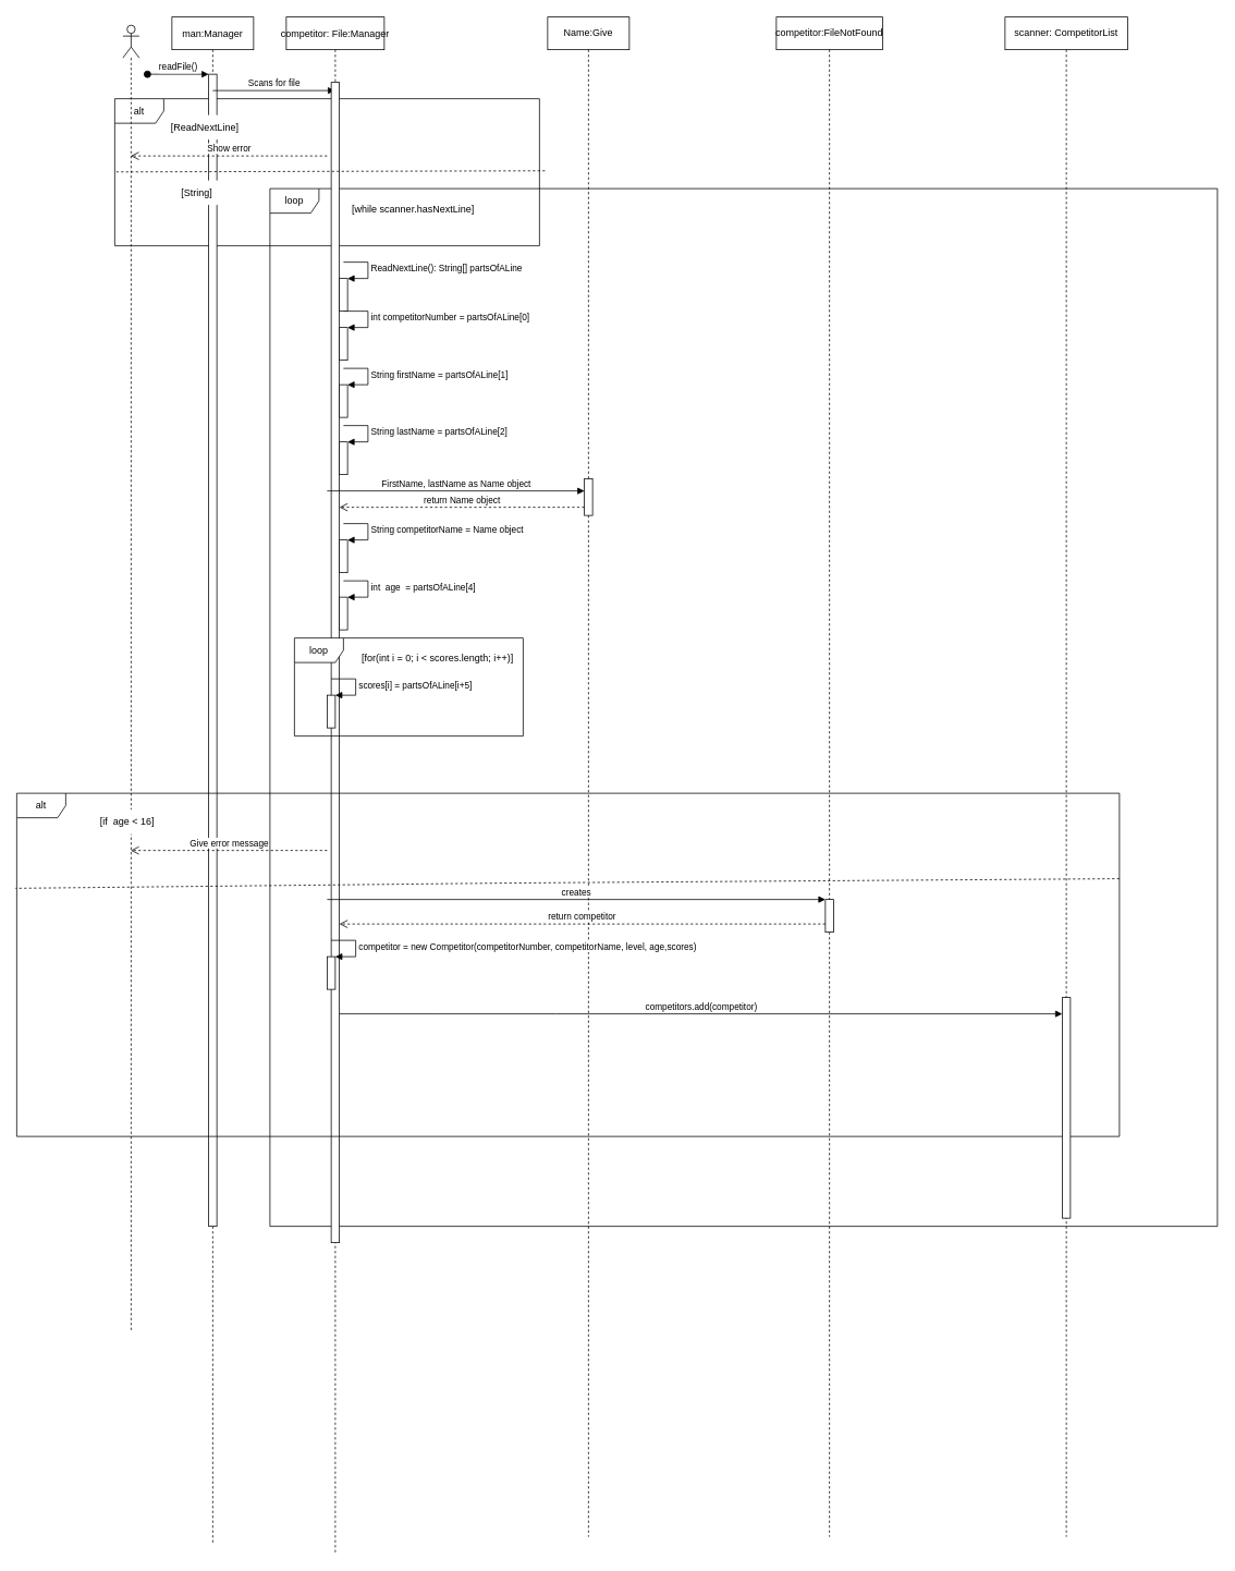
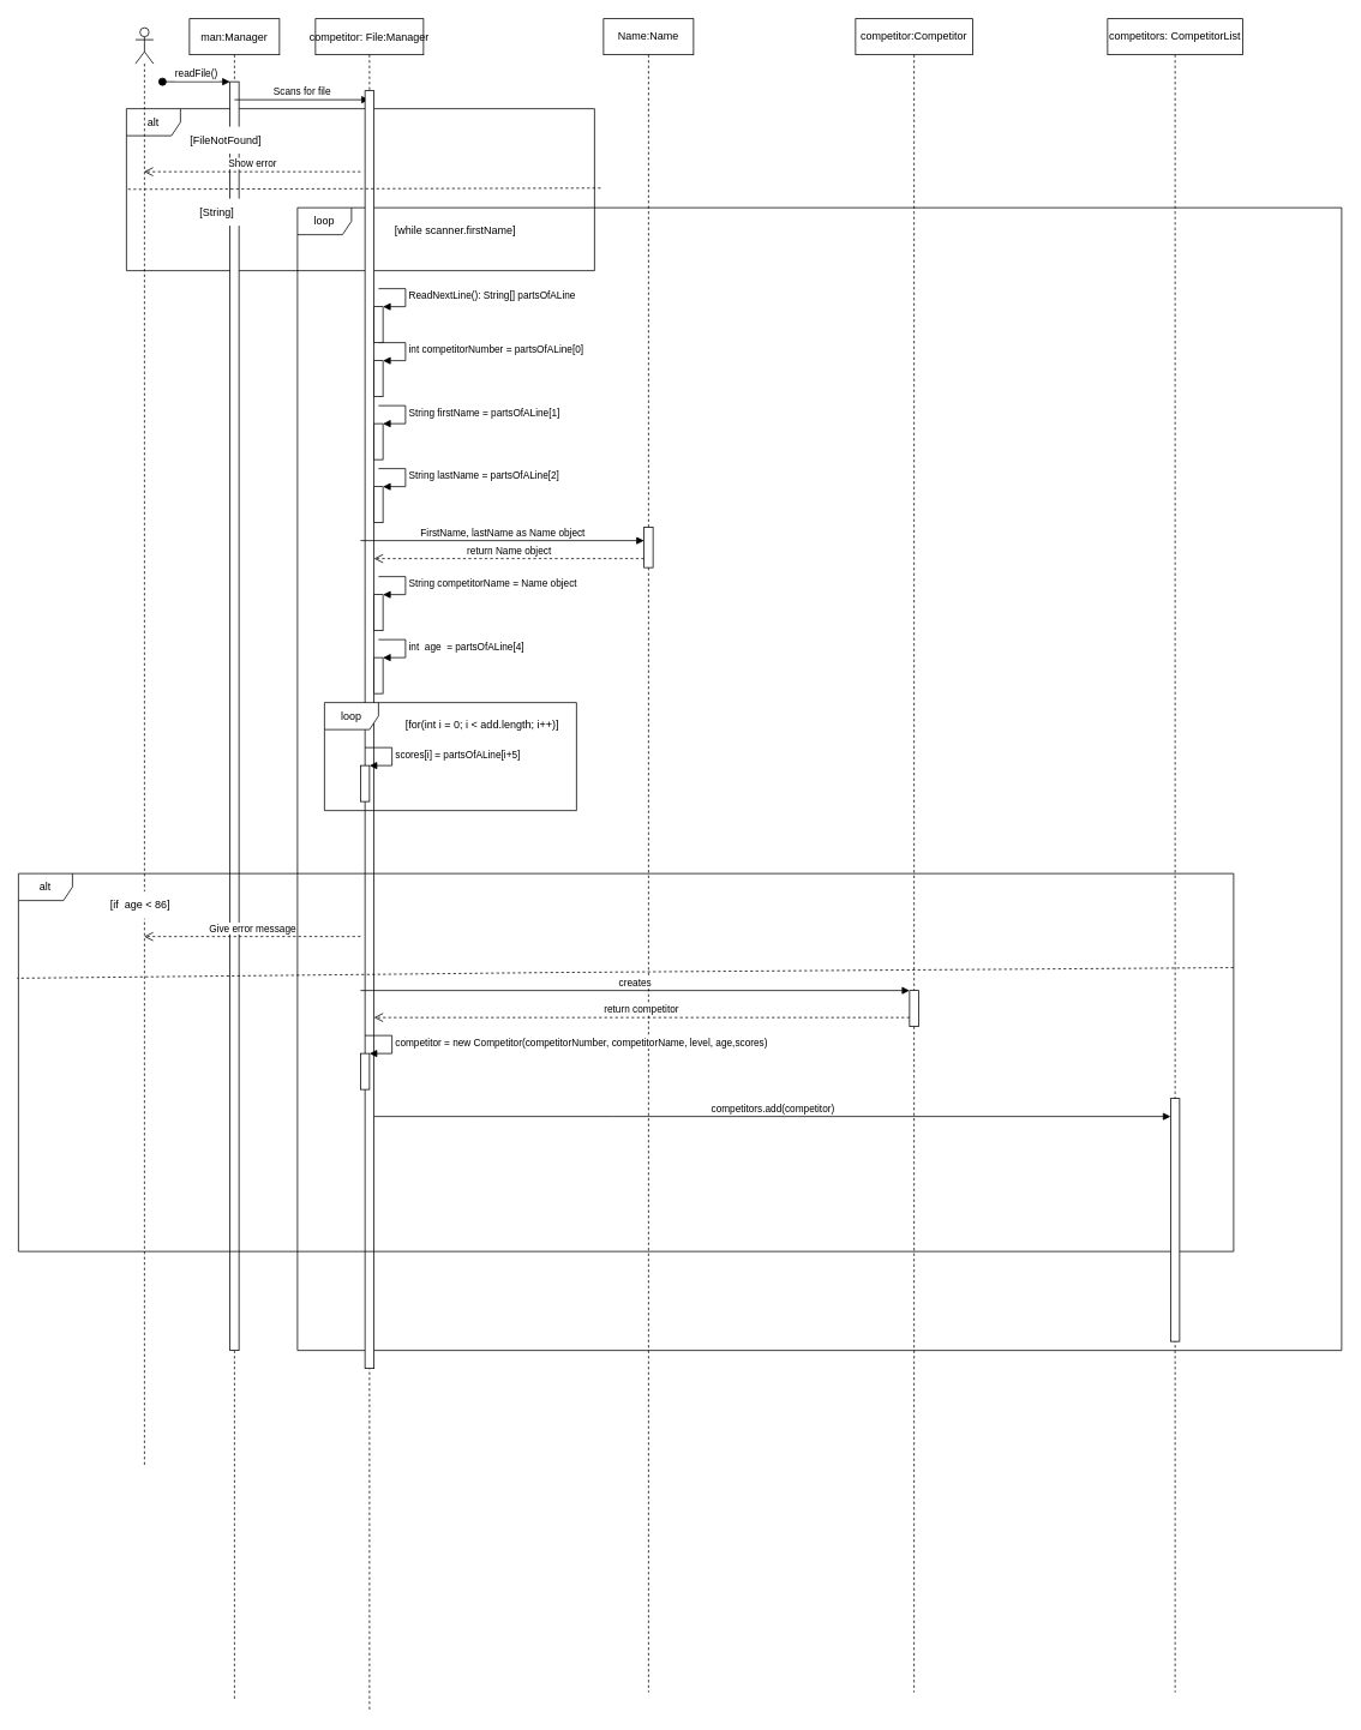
  <mxCell id="0" />
  <mxCell id="1" parent="0" />
  <mxCell id="2" value="loop" style="shape=umlFrame;whiteSpace=wrap;html=1;fillColor=default;" vertex="1" parent="1"><mxGeometry x="330" y="230" width="1160" height="1270" as="geometry" /></mxCell>
  <mxCell id="3" value="alt" style="shape=umlFrame;whiteSpace=wrap;html=1;" vertex="1" parent="1"><mxGeometry x="140" y="120" width="520" height="180" as="geometry" /></mxCell>
  <mxCell id="4" value="man:Manager" style="shape=umlLifeline;perimeter=lifelinePerimeter;container=1;collapsible=0;recursiveResize=0;rounded=0;shadow=0;strokeWidth=1;" parent="1" vertex="1"><mxGeometry x="210" y="20" width="100" height="1870" as="geometry" /></mxCell>
  <mxCell id="5" value="" style="points=[];perimeter=orthogonalPerimeter;rounded=0;shadow=0;strokeWidth=1;" parent="4" vertex="1"><mxGeometry x="45" y="70" width="10" height="1410" as="geometry" /></mxCell>
  <mxCell id="6" value="readFile()" style="verticalAlign=bottom;startArrow=oval;endArrow=block;startSize=8;shadow=0;strokeWidth=1;" parent="4" target="5" edge="1"><mxGeometry relative="1" as="geometry"><mxPoint x="-30" y="70" as="sourcePoint" /></mxGeometry></mxCell>
  <mxCell id="7" value="Scans for file" style="html=1;verticalAlign=bottom;endArrow=block;rounded=0;" edge="1" parent="4" target="8"><mxGeometry width="80" relative="1" as="geometry"><mxPoint x="50" y="90" as="sourcePoint" /><mxPoint x="150" y="90" as="targetPoint" /></mxGeometry></mxCell>
  <mxCell id="8" value="competitor: File:Manager" style="shape=umlLifeline;perimeter=lifelinePerimeter;container=1;collapsible=0;recursiveResize=0;rounded=0;shadow=0;strokeWidth=1;" vertex="1" parent="1"><mxGeometry x="350" y="20" width="120" height="1880" as="geometry" /></mxCell>
  <mxCell id="9" value="" style="points=[];perimeter=orthogonalPerimeter;rounded=0;shadow=0;strokeWidth=1;" vertex="1" parent="8"><mxGeometry x="55" y="80" width="10" height="1420" as="geometry" /></mxCell>
  <mxCell id="10" value="" style="html=1;points=[];perimeter=orthogonalPerimeter;fillColor=default;" vertex="1" parent="8"><mxGeometry x="65" y="380" width="10" height="40" as="geometry" /></mxCell>
  <mxCell id="11" value="int competitorNumber = partsOfALine[0]" style="edgeStyle=orthogonalEdgeStyle;html=1;align=left;spacingLeft=2;endArrow=block;rounded=0;entryX=1;entryY=0;" edge="1" target="10" parent="8"><mxGeometry relative="1" as="geometry"><mxPoint x="70" y="360" as="sourcePoint" /><Array as="points"><mxPoint x="100" y="360" /></Array></mxGeometry></mxCell>
  <mxCell id="12" value="" style="html=1;points=[];perimeter=orthogonalPerimeter;fillColor=default;" vertex="1" parent="8"><mxGeometry x="65" y="450" width="10" height="40" as="geometry" /></mxCell>
  <mxCell id="13" value="String firstName = partsOfALine[1]" style="edgeStyle=orthogonalEdgeStyle;html=1;align=left;spacingLeft=2;endArrow=block;rounded=0;entryX=1;entryY=0;" edge="1" target="12" parent="8"><mxGeometry relative="1" as="geometry"><mxPoint x="70" y="430" as="sourcePoint" /><Array as="points"><mxPoint x="100" y="430" /></Array></mxGeometry></mxCell>
  <mxCell id="14" value="" style="html=1;points=[];perimeter=orthogonalPerimeter;fillColor=default;" vertex="1" parent="8"><mxGeometry x="65" y="520" width="10" height="40" as="geometry" /></mxCell>
  <mxCell id="15" value="String lastName = partsOfALine[2]" style="edgeStyle=orthogonalEdgeStyle;html=1;align=left;spacingLeft=2;endArrow=block;rounded=0;entryX=1;entryY=0;" edge="1" target="14" parent="8"><mxGeometry relative="1" as="geometry"><mxPoint x="70" y="500" as="sourcePoint" /><Array as="points"><mxPoint x="100" y="500" /></Array></mxGeometry></mxCell>
  <mxCell id="16" value="&lt;span style=&quot;text-align: left;&quot;&gt;FirstName, lastName as Name object&lt;/span&gt;" style="html=1;verticalAlign=bottom;endArrow=block;rounded=0;" edge="1" parent="8" target="30"><mxGeometry width="80" relative="1" as="geometry"><mxPoint x="50" y="580" as="sourcePoint" /><mxPoint x="130" y="580" as="targetPoint" /><mxPoint as="offset" /></mxGeometry></mxCell>
  <mxCell id="17" value="" style="html=1;points=[];perimeter=orthogonalPerimeter;fillColor=default;" vertex="1" parent="8"><mxGeometry x="65" y="710" width="10" height="40" as="geometry" /></mxCell>
  <mxCell id="18" value="int&amp;nbsp; age&amp;nbsp; = partsOfALine[4]" style="edgeStyle=orthogonalEdgeStyle;html=1;align=left;spacingLeft=2;endArrow=block;rounded=0;entryX=1;entryY=0;" edge="1" target="17" parent="8"><mxGeometry relative="1" as="geometry"><mxPoint x="70.0" y="690" as="sourcePoint" /><Array as="points"><mxPoint x="100" y="690" /></Array></mxGeometry></mxCell>
  <mxCell id="19" value="" style="html=1;points=[];perimeter=orthogonalPerimeter;fillColor=default;" vertex="1" parent="8"><mxGeometry x="65" y="640" width="10" height="40" as="geometry" /></mxCell>
  <mxCell id="20" value="String competitorName = Name object" style="edgeStyle=orthogonalEdgeStyle;html=1;align=left;spacingLeft=2;endArrow=block;rounded=0;entryX=1;entryY=0;" edge="1" target="19" parent="8"><mxGeometry relative="1" as="geometry"><mxPoint x="70" y="620" as="sourcePoint" /><Array as="points"><mxPoint x="100" y="620" /></Array></mxGeometry></mxCell>
  <mxCell id="21" value="" style="html=1;points=[];perimeter=orthogonalPerimeter;fillColor=default;" vertex="1" parent="8"><mxGeometry x="65" y="320" width="10" height="40" as="geometry" /></mxCell>
  <mxCell id="22" value="ReadNextLine(): String[] partsOfALine" style="edgeStyle=orthogonalEdgeStyle;html=1;align=left;spacingLeft=2;endArrow=block;rounded=0;entryX=1;entryY=0;" edge="1" target="21" parent="8"><mxGeometry relative="1" as="geometry"><mxPoint x="70" y="300" as="sourcePoint" /><Array as="points"><mxPoint x="100" y="300" /></Array></mxGeometry></mxCell>
  <mxCell id="23" value="" style="shape=umlLifeline;participant=umlActor;perimeter=lifelinePerimeter;whiteSpace=wrap;html=1;container=1;collapsible=0;recursiveResize=0;verticalAlign=top;spacingTop=36;outlineConnect=0;" vertex="1" parent="1"><mxGeometry x="150" y="30" width="20" height="1600" as="geometry" /></mxCell>
- <mxCell id="24" value="[ReadNextLine]" style="text;html=1;align=center;verticalAlign=middle;resizable=0;points=[];autosize=1;strokeColor=none;fillColor=default;" vertex="1" parent="1"><mxGeometry x="200" y="140" width="100" height="30" as="geometry" /></mxCell>
+ <mxCell id="24" value="[FileNotFound]" style="text;html=1;align=center;verticalAlign=middle;resizable=0;points=[];autosize=1;strokeColor=none;fillColor=default;" vertex="1" parent="1"><mxGeometry x="200" y="140" width="100" height="30" as="geometry" /></mxCell>
  <mxCell id="25" value="Show error" style="html=1;verticalAlign=bottom;endArrow=open;dashed=1;endSize=8;rounded=0;" edge="1" parent="1" target="23"><mxGeometry relative="1" as="geometry"><mxPoint x="400" y="190" as="sourcePoint" /><mxPoint x="320" y="190" as="targetPoint" /></mxGeometry></mxCell>
  <mxCell id="26" value="" style="html=1;verticalAlign=bottom;endArrow=none;dashed=1;endSize=8;rounded=0;endFill=0;exitX=1.013;exitY=0.49;exitDx=0;exitDy=0;exitPerimeter=0;" edge="1" parent="1" source="3"><mxGeometry x="0.168" y="-10" relative="1" as="geometry"><mxPoint x="460" y="210" as="sourcePoint" /><mxPoint x="139.837" y="209.58" as="targetPoint" /><mxPoint as="offset" /></mxGeometry></mxCell>
  <mxCell id="27" value="[String]" style="text;html=1;align=center;verticalAlign=middle;resizable=0;points=[];autosize=1;strokeColor=none;fillColor=default;" vertex="1" parent="1"><mxGeometry x="200" y="220" width="80" height="30" as="geometry" /></mxCell>
- <mxCell id="28" value="[while scanner.hasNextLine]" style="text;html=1;align=center;verticalAlign=middle;resizable=0;points=[];autosize=1;strokeColor=none;fillColor=none;" vertex="1" parent="1"><mxGeometry x="420" y="240" width="170" height="30" as="geometry" /></mxCell>
- <mxCell id="29" value="Name:Give" style="shape=umlLifeline;perimeter=lifelinePerimeter;whiteSpace=wrap;html=1;container=1;collapsible=0;recursiveResize=0;outlineConnect=0;fillColor=default;" vertex="1" parent="1"><mxGeometry x="670" y="20" width="100" height="1860" as="geometry" /></mxCell>
+ <mxCell id="28" value="[while scanner.firstName]" style="text;html=1;align=center;verticalAlign=middle;resizable=0;points=[];autosize=1;strokeColor=none;fillColor=none;" vertex="1" parent="1"><mxGeometry x="420" y="240" width="170" height="30" as="geometry" /></mxCell>
+ <mxCell id="29" value="Name:Name" style="shape=umlLifeline;perimeter=lifelinePerimeter;whiteSpace=wrap;html=1;container=1;collapsible=0;recursiveResize=0;outlineConnect=0;fillColor=default;" vertex="1" parent="1"><mxGeometry x="670" y="20" width="100" height="1860" as="geometry" /></mxCell>
  <mxCell id="30" value="" style="html=1;points=[];perimeter=orthogonalPerimeter;fillColor=default;" vertex="1" parent="29"><mxGeometry x="45" y="565" width="10" height="45" as="geometry" /></mxCell>
  <mxCell id="31" value="return Name object" style="html=1;verticalAlign=bottom;endArrow=open;dashed=1;endSize=8;rounded=0;" edge="1" parent="1" source="30" target="9"><mxGeometry relative="1" as="geometry"><mxPoint x="670" y="620" as="sourcePoint" /><mxPoint x="590" y="620" as="targetPoint" /><Array as="points"><mxPoint x="550" y="620" /></Array></mxGeometry></mxCell>
  <mxCell id="32" value="" style="html=1;points=[];perimeter=orthogonalPerimeter;fillColor=default;" vertex="1" parent="1"><mxGeometry x="400" y="850" width="10" height="40" as="geometry" /></mxCell>
  <mxCell id="33" value="scores[i] = partsOfALine[i+5]" style="edgeStyle=orthogonalEdgeStyle;html=1;align=left;spacingLeft=2;endArrow=block;rounded=0;entryX=1;entryY=0;" edge="1" target="32" parent="1"><mxGeometry x="0.011" relative="1" as="geometry"><mxPoint x="405" y="830" as="sourcePoint" /><Array as="points"><mxPoint x="435" y="830" /></Array><mxPoint as="offset" /></mxGeometry></mxCell>
  <mxCell id="34" value="loop" style="shape=umlFrame;whiteSpace=wrap;html=1;fillColor=default;" vertex="1" parent="1"><mxGeometry x="360" y="780" width="280" height="120" as="geometry" /></mxCell>
- <mxCell id="35" value="[for(int i = 0; i &amp;lt; scores.length; i++)]" style="text;html=1;align=center;verticalAlign=middle;resizable=0;points=[];autosize=1;strokeColor=none;fillColor=none;" vertex="1" parent="1"><mxGeometry x="430" y="790" width="210" height="30" as="geometry" /></mxCell>
+ <mxCell id="35" value="[for(int i = 0; i &amp;lt; add.length; i++)]" style="text;html=1;align=center;verticalAlign=middle;resizable=0;points=[];autosize=1;strokeColor=none;fillColor=none;" vertex="1" parent="1"><mxGeometry x="430" y="790" width="210" height="30" as="geometry" /></mxCell>
  <mxCell id="36" value="alt" style="shape=umlFrame;whiteSpace=wrap;html=1;fillColor=default;" vertex="1" parent="1"><mxGeometry x="20" y="970" width="1350" height="420" as="geometry" /></mxCell>
- <mxCell id="37" value="[if&amp;nbsp; age &amp;lt; 16]" style="text;html=1;align=center;verticalAlign=middle;resizable=0;points=[];autosize=1;strokeColor=none;fillColor=default;" vertex="1" parent="1"><mxGeometry x="110" y="990" width="90" height="30" as="geometry" /></mxCell>
+ <mxCell id="37" value="[if&amp;nbsp; age &amp;lt; 86]" style="text;html=1;align=center;verticalAlign=middle;resizable=0;points=[];autosize=1;strokeColor=none;fillColor=default;" vertex="1" parent="1"><mxGeometry x="110" y="990" width="90" height="30" as="geometry" /></mxCell>
  <mxCell id="38" value="" style="html=1;verticalAlign=bottom;endArrow=none;dashed=1;endSize=8;rounded=0;endFill=0;entryX=-0.001;entryY=0.277;entryDx=0;entryDy=0;entryPerimeter=0;exitX=1;exitY=0.249;exitDx=0;exitDy=0;exitPerimeter=0;" edge="1" parent="1" source="36" target="36"><mxGeometry x="0.168" y="-10" relative="1" as="geometry"><mxPoint x="680" y="1620" as="sourcePoint" /><mxPoint x="429.997" y="1620.38" as="targetPoint" /><Array as="points"><mxPoint x="610" y="1080" /></Array><mxPoint as="offset" /></mxGeometry></mxCell>
  <mxCell id="39" value="Give error message" style="html=1;verticalAlign=bottom;endArrow=open;dashed=1;endSize=8;rounded=0;" edge="1" parent="1" target="23"><mxGeometry relative="1" as="geometry"><mxPoint x="400" y="1040" as="sourcePoint" /><mxPoint x="320" y="1040" as="targetPoint" /></mxGeometry></mxCell>
- <mxCell id="40" value="scanner: CompetitorList" style="shape=umlLifeline;perimeter=lifelinePerimeter;whiteSpace=wrap;html=1;container=1;collapsible=0;recursiveResize=0;outlineConnect=0;fillColor=default;" vertex="1" parent="1"><mxGeometry x="1230" y="20" width="150" height="1860" as="geometry" /></mxCell>
+ <mxCell id="40" value="competitors: CompetitorList" style="shape=umlLifeline;perimeter=lifelinePerimeter;whiteSpace=wrap;html=1;container=1;collapsible=0;recursiveResize=0;outlineConnect=0;fillColor=default;" vertex="1" parent="1"><mxGeometry x="1230" y="20" width="150" height="1860" as="geometry" /></mxCell>
  <mxCell id="41" value="" style="html=1;points=[];perimeter=orthogonalPerimeter;fillColor=default;" vertex="1" parent="40"><mxGeometry x="70" y="1200" width="10" height="270" as="geometry" /></mxCell>
  <mxCell id="42" value="competitors.add(competitor)" style="html=1;verticalAlign=bottom;endArrow=block;rounded=0;" edge="1" parent="1" source="9" target="41"><mxGeometry width="80" relative="1" as="geometry"><mxPoint x="400" y="1130" as="sourcePoint" /><mxPoint x="877.143" y="1250" as="targetPoint" /><Array as="points"><mxPoint x="530" y="1240" /><mxPoint x="680" y="1240" /></Array></mxGeometry></mxCell>
- <mxCell id="43" value="competitor:FileNotFound" style="shape=umlLifeline;perimeter=lifelinePerimeter;whiteSpace=wrap;html=1;container=1;collapsible=0;recursiveResize=0;outlineConnect=0;fillColor=default;" vertex="1" parent="1"><mxGeometry x="950" y="20" width="130" height="1860" as="geometry" /></mxCell>
+ <mxCell id="43" value="competitor:Competitor" style="shape=umlLifeline;perimeter=lifelinePerimeter;whiteSpace=wrap;html=1;container=1;collapsible=0;recursiveResize=0;outlineConnect=0;fillColor=default;" vertex="1" parent="1"><mxGeometry x="950" y="20" width="130" height="1860" as="geometry" /></mxCell>
  <mxCell id="44" value="" style="html=1;points=[];perimeter=orthogonalPerimeter;fillColor=default;" vertex="1" parent="43"><mxGeometry x="60" y="1080" width="10" height="40" as="geometry" /></mxCell>
  <mxCell id="45" value="creates" style="html=1;verticalAlign=bottom;endArrow=block;rounded=0;" edge="1" parent="1" target="44"><mxGeometry width="80" relative="1" as="geometry"><mxPoint x="400" y="1100" as="sourcePoint" /><mxPoint x="480" y="1100" as="targetPoint" /></mxGeometry></mxCell>
  <mxCell id="46" value="return competitor" style="html=1;verticalAlign=bottom;endArrow=open;dashed=1;endSize=8;rounded=0;" edge="1" parent="1" source="44" target="9"><mxGeometry relative="1" as="geometry"><mxPoint x="1180" y="1220" as="sourcePoint" /><mxPoint x="512.941" y="1410" as="targetPoint" /><Array as="points"><mxPoint x="800" y="1130" /></Array></mxGeometry></mxCell>
  <mxCell id="47" value="" style="html=1;points=[];perimeter=orthogonalPerimeter;fillColor=default;" vertex="1" parent="1"><mxGeometry x="400" y="1170" width="10" height="40" as="geometry" /></mxCell>
  <mxCell id="48" value="competitor = new Competitor(competitorNumber, competitorName, level, age,scores)" style="edgeStyle=orthogonalEdgeStyle;html=1;align=left;spacingLeft=2;endArrow=block;rounded=0;entryX=1;entryY=0;" edge="1" target="47" parent="1"><mxGeometry relative="1" as="geometry"><mxPoint x="405" y="1150" as="sourcePoint" /><Array as="points"><mxPoint x="435" y="1150" /></Array></mxGeometry></mxCell>
